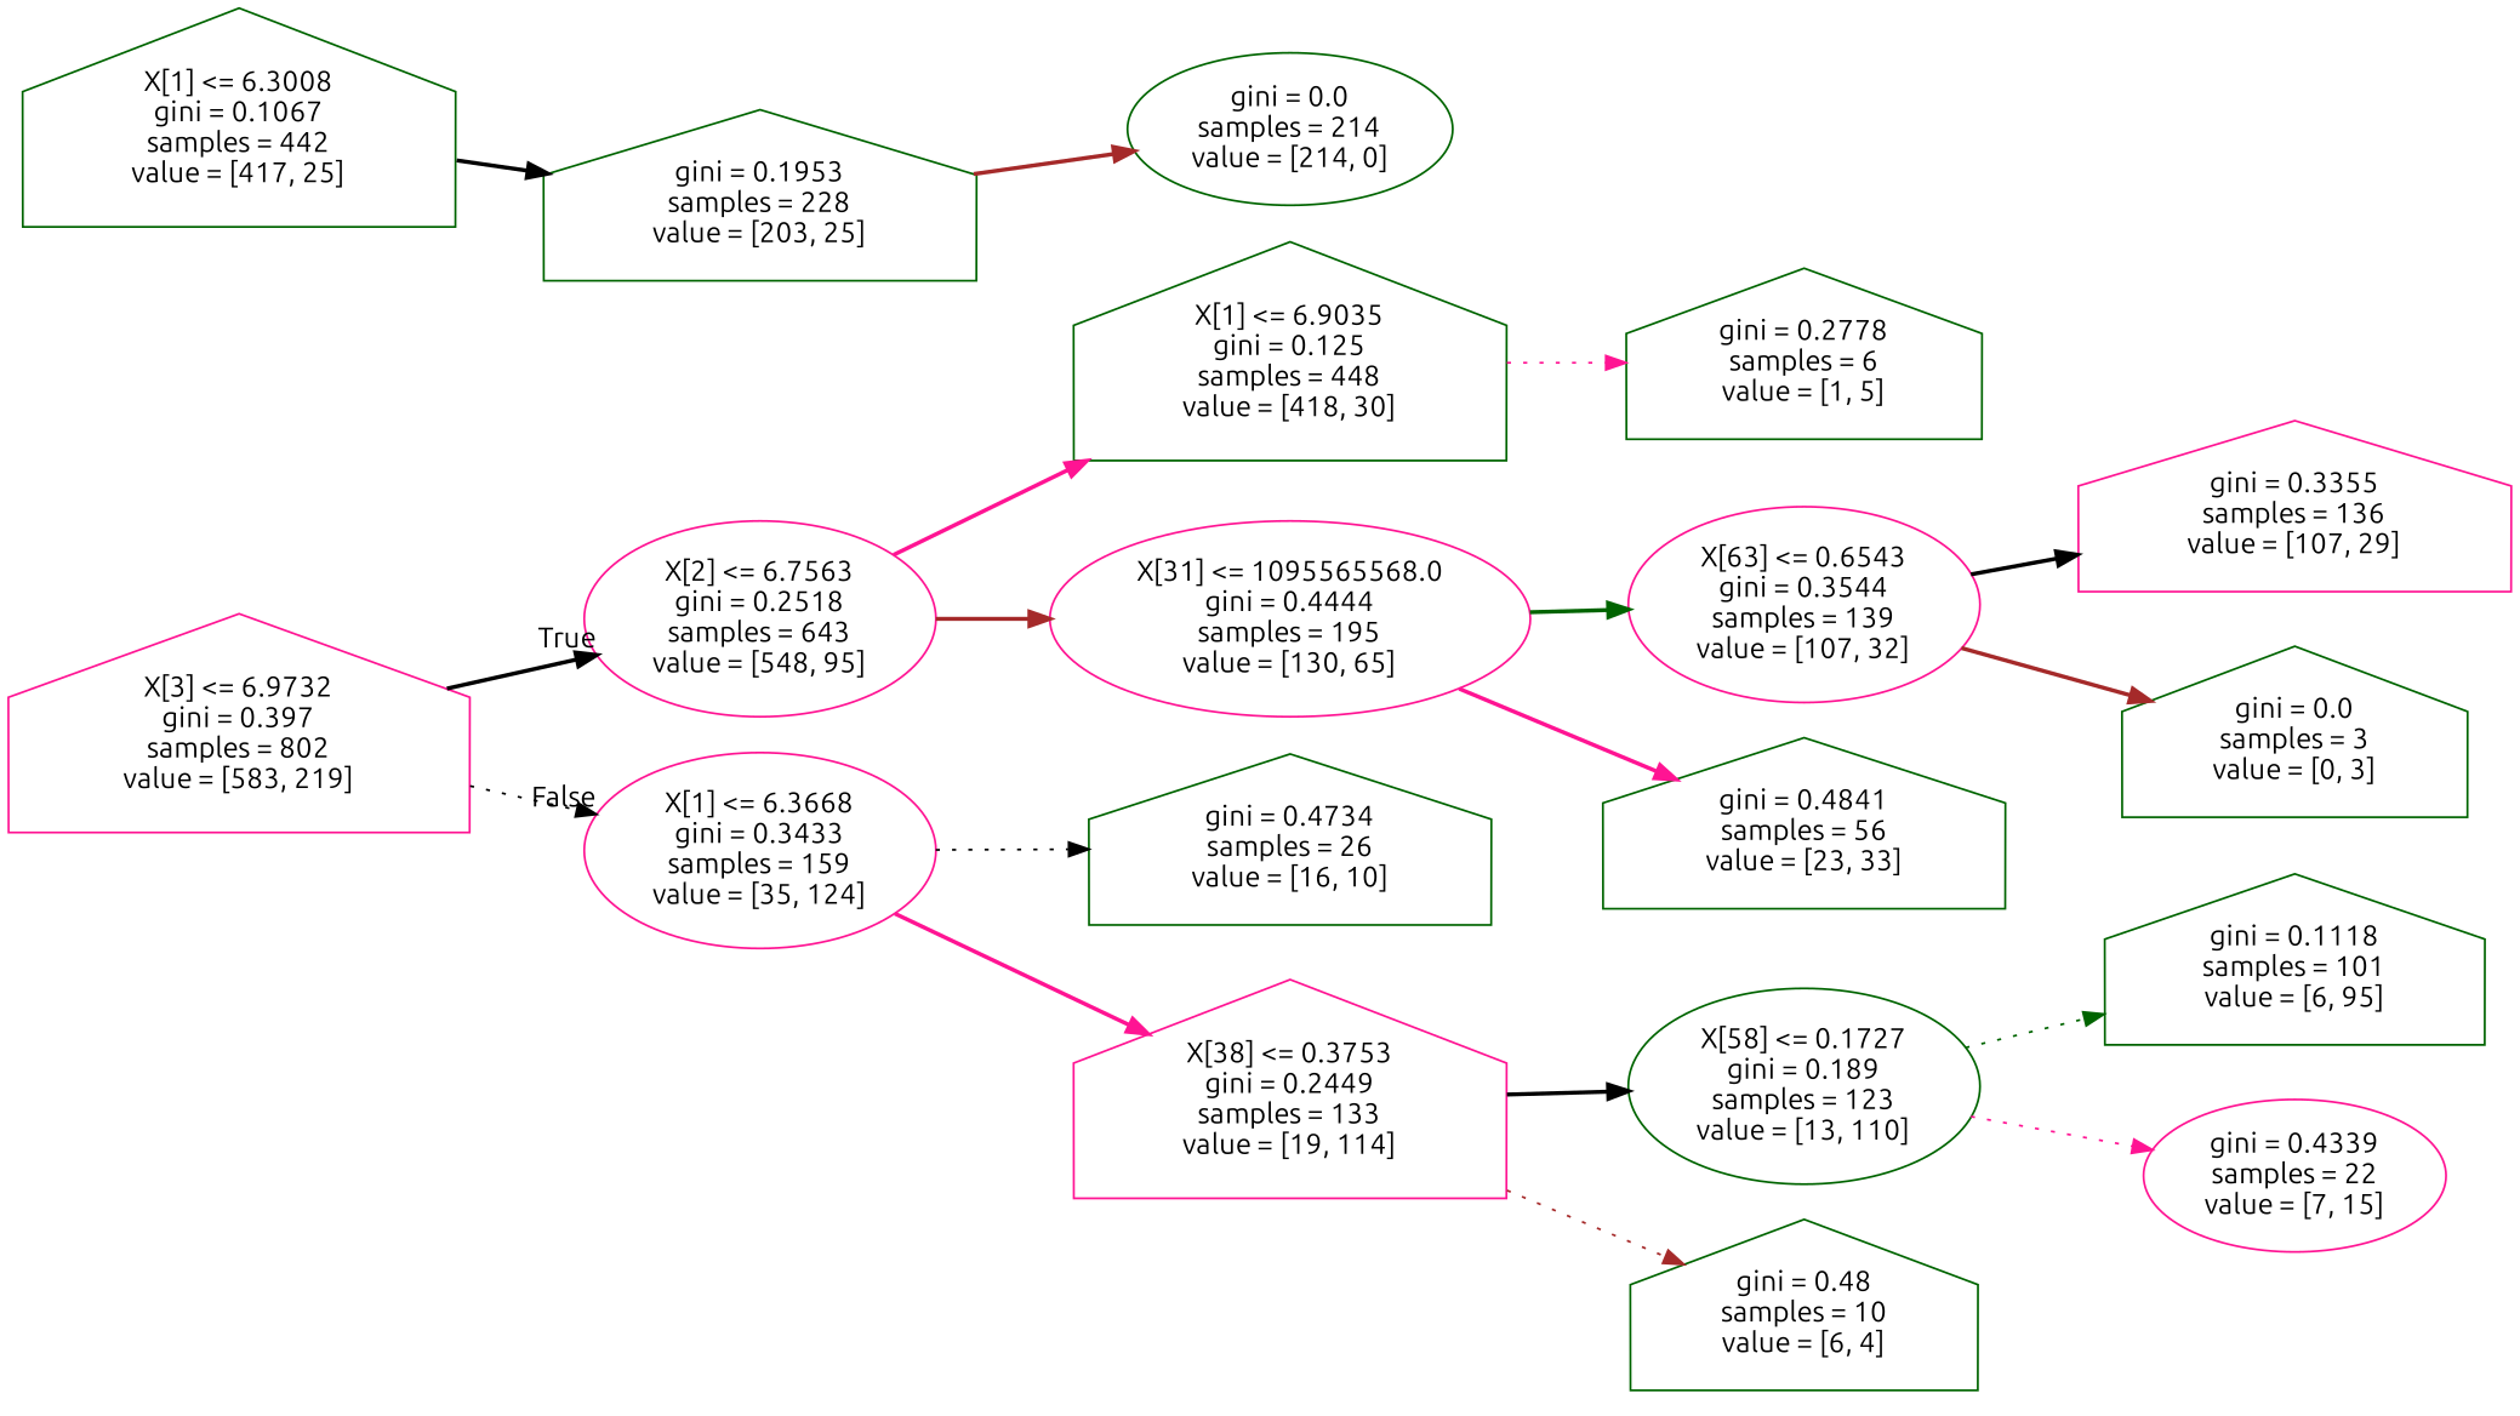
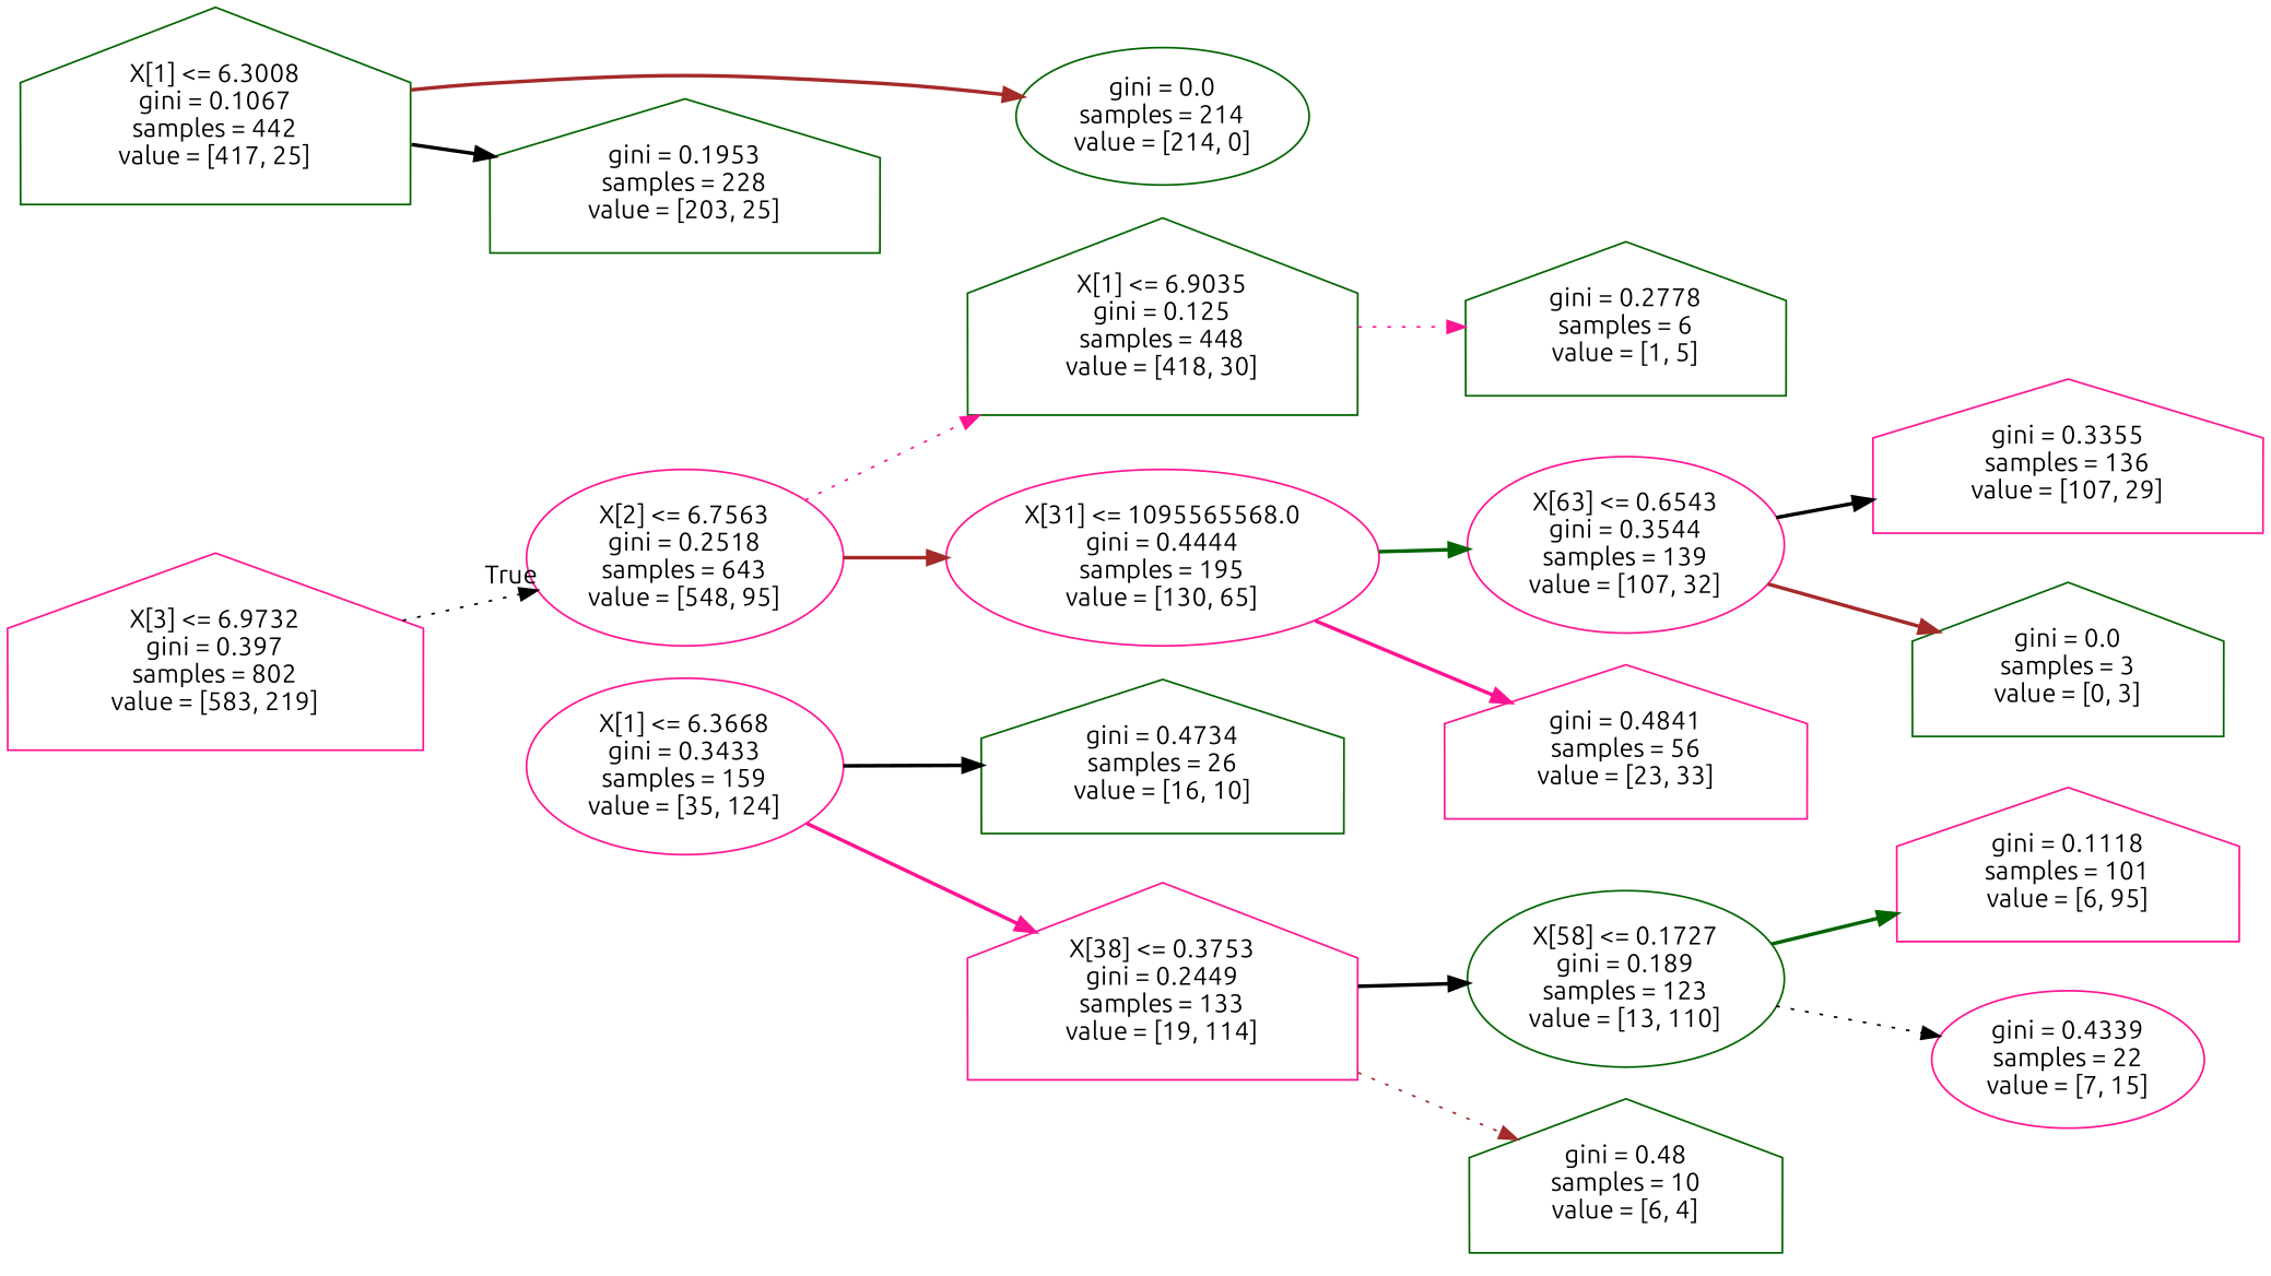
  digraph {
    fontname=Ubuntu
    rankdir=LR
    node [color=darkgreen fontname=Ubuntu shape=house]
    edge [color=black fontname=Ubuntu style=bold]
    n1 [color=deeppink label="X[3] <= 6.9732\ngini = 0.397\nsamples = 802\nvalue = [583, 219]"]
    n2 [color=deeppink label="X[2] <= 6.7563\ngini = 0.2518\nsamples = 643\nvalue = [548, 95]" shape=ellipse]
    n3 [color=deeppink label="X[1] <= 6.3668\ngini = 0.3433\nsamples = 159\nvalue = [35, 124]" shape=ellipse]
    n4 [label="X[1] <= 6.9035\ngini = 0.125\nsamples = 448\nvalue = [418, 30]"]
    n5 [color=deeppink label="X[31] <= 1095565568.0\ngini = 0.4444\nsamples = 195\nvalue = [130, 65]" shape=ellipse]
    n6 [label="gini = 0.4734\nsamples = 26\nvalue = [16, 10]"]
    n7 [color=deeppink label="X[38] <= 0.3753\ngini = 0.2449\nsamples = 133\nvalue = [19, 114]"]
    n8 [label="gini = 0.2778\nsamples = 6\nvalue = [1, 5]"]
    n9 [color=deeppink label="X[63] <= 0.6543\ngini = 0.3544\nsamples = 139\nvalue = [107, 32]" shape=ellipse]
-   n10 [label="gini = 0.4841\nsamples = 56\nvalue = [23, 33]"]
+   n10 [color=deeppink label="gini = 0.4841\nsamples = 56\nvalue = [23, 33]"]
    n11 [label="X[1] <= 6.3008\ngini = 0.1067\nsamples = 442\nvalue = [417, 25]"]
    n12 [label="gini = 0.0\nsamples = 214\nvalue = [214, 0]" shape=ellipse]
    n13 [label="gini = 0.1953\nsamples = 228\nvalue = [203, 25]"]
    n14 [color=deeppink label="gini = 0.3355\nsamples = 136\nvalue = [107, 29]"]
    n15 [label="gini = 0.0\nsamples = 3\nvalue = [0, 3]"]
    n16 [label="X[58] <= 0.1727\ngini = 0.189\nsamples = 123\nvalue = [13, 110]" shape=ellipse]
    n17 [label="gini = 0.48\nsamples = 10\nvalue = [6, 4]"]
-   n18 [label="gini = 0.1118\nsamples = 101\nvalue = [6, 95]"]
+   n18 [color=deeppink label="gini = 0.1118\nsamples = 101\nvalue = [6, 95]"]
    n19 [color=deeppink label="gini = 0.4339\nsamples = 22\nvalue = [7, 15]" shape=ellipse]
-   n1 -> n2 [headlabel=True labelangle=45 labeldistance=2.5]
-   n1 -> n3 [headlabel=False labelangle=-45 labeldistance=2.5 style=dotted]
-   n2 -> n4 [color=deeppink]
+   n1 -> n2 [headlabel=True labelangle=45 labeldistance=2.5 style=dotted]
+   n2 -> n4 [color=deeppink style=dotted]
    n2 -> n5 [color=brown]
-   n3 -> n6 [style=dotted]
+   n3 -> n6
    n3 -> n7 [color=deeppink]
    n4 -> n8 [color=deeppink style=dotted]
    n5 -> n9 [color=darkgreen]
    n5 -> n10 [color=deeppink]
    n7 -> n16
    n7 -> n17 [color=brown style=dotted]
    n9 -> n14
    n9 -> n15 [color=brown]
-   n13 -> n12 [color=brown]
+   n11 -> n12 [color=brown]
    n11 -> n13
-   n16 -> n18 [color=darkgreen style=dotted]
-   n16 -> n19 [color=deeppink style=dotted]
+   n16 -> n18 [color=darkgreen]
+   n16 -> n19 [style=dotted]
  }
